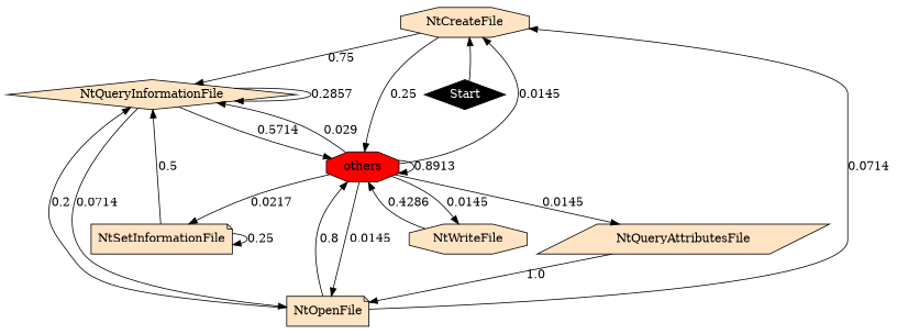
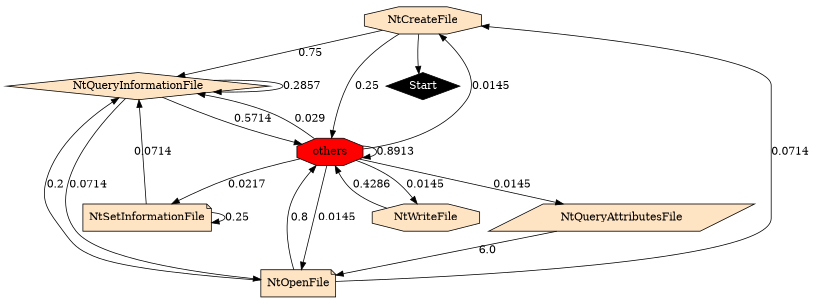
  digraph {
    node [fillcolor=bisque shape=octagon style=filled]
    n1 [label=NtCreateFile]
    n2 [label=NtQueryInformationFile shape=diamond]
    n3 [fillcolor=red label=others]
    n4 [label=NtOpenFile shape=note]
    n5 [label=NtQueryAttributesFile shape=parallelogram]
    n6 [label=NtSetInformationFile shape=note]
    n7 [label=NtWriteFile]
    Start [fillcolor=black fontcolor=white shape=diamond]
    n1 -> n2 [label=0.75]
    n1 -> n3 [label=0.25]
    n2 -> n2 [label=0.2857]
    n2 -> n3 [label=0.5714]
    n2 -> n4 [label=0.0714]
    n3 -> n1 [label=0.0145]
    n3 -> n2 [label=0.029]
    n3 -> n3 [label=0.8913]
    n3 -> n4 [label=0.0145]
    n3 -> n5 [label=0.0145]
    n3 -> n6 [label=0.0217]
    n3 -> n7 [label=0.0145]
    n4 -> n1 [label=0.0714]
    n4 -> n2 [label=0.2]
    n4 -> n3 [label=0.8]
-   n5 -> n4 [label=1.0]
-   n6 -> n2 [label=0.5]
+   n5 -> n4 [label=6.0]
+   n6 -> n2 [label=0.0714]
    n6 -> n6 [label=0.25]
    n7 -> n3 [label=0.4286]
-   Start -> n1
+   n1 -> Start
  }
